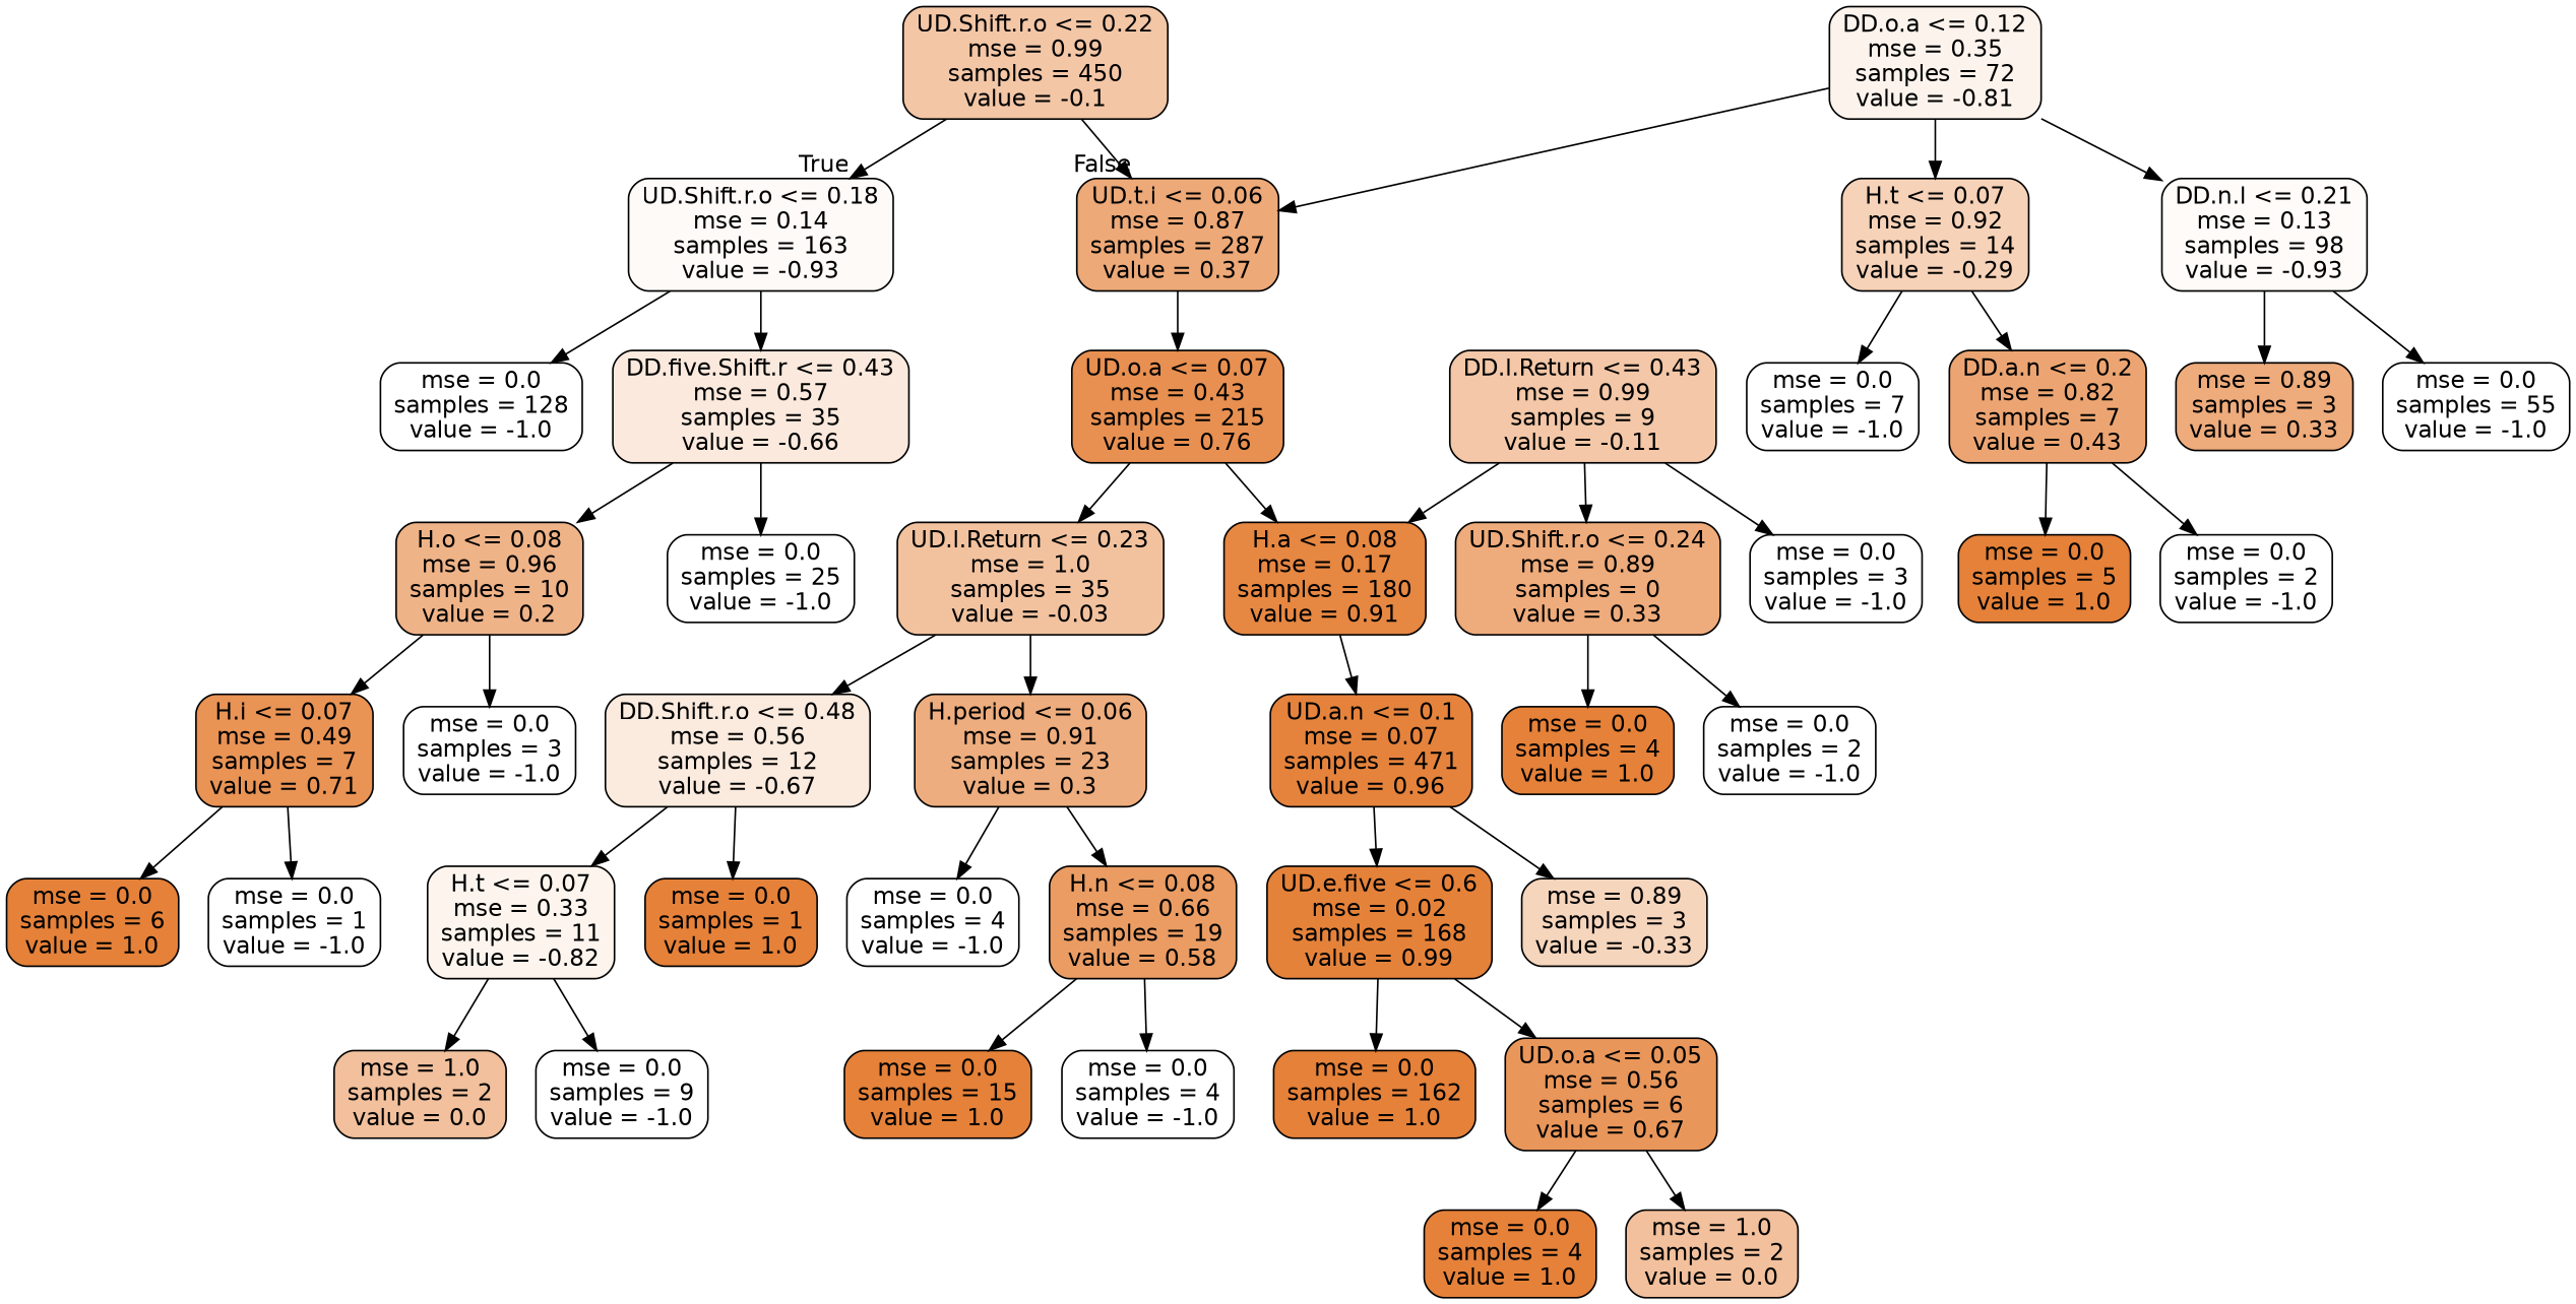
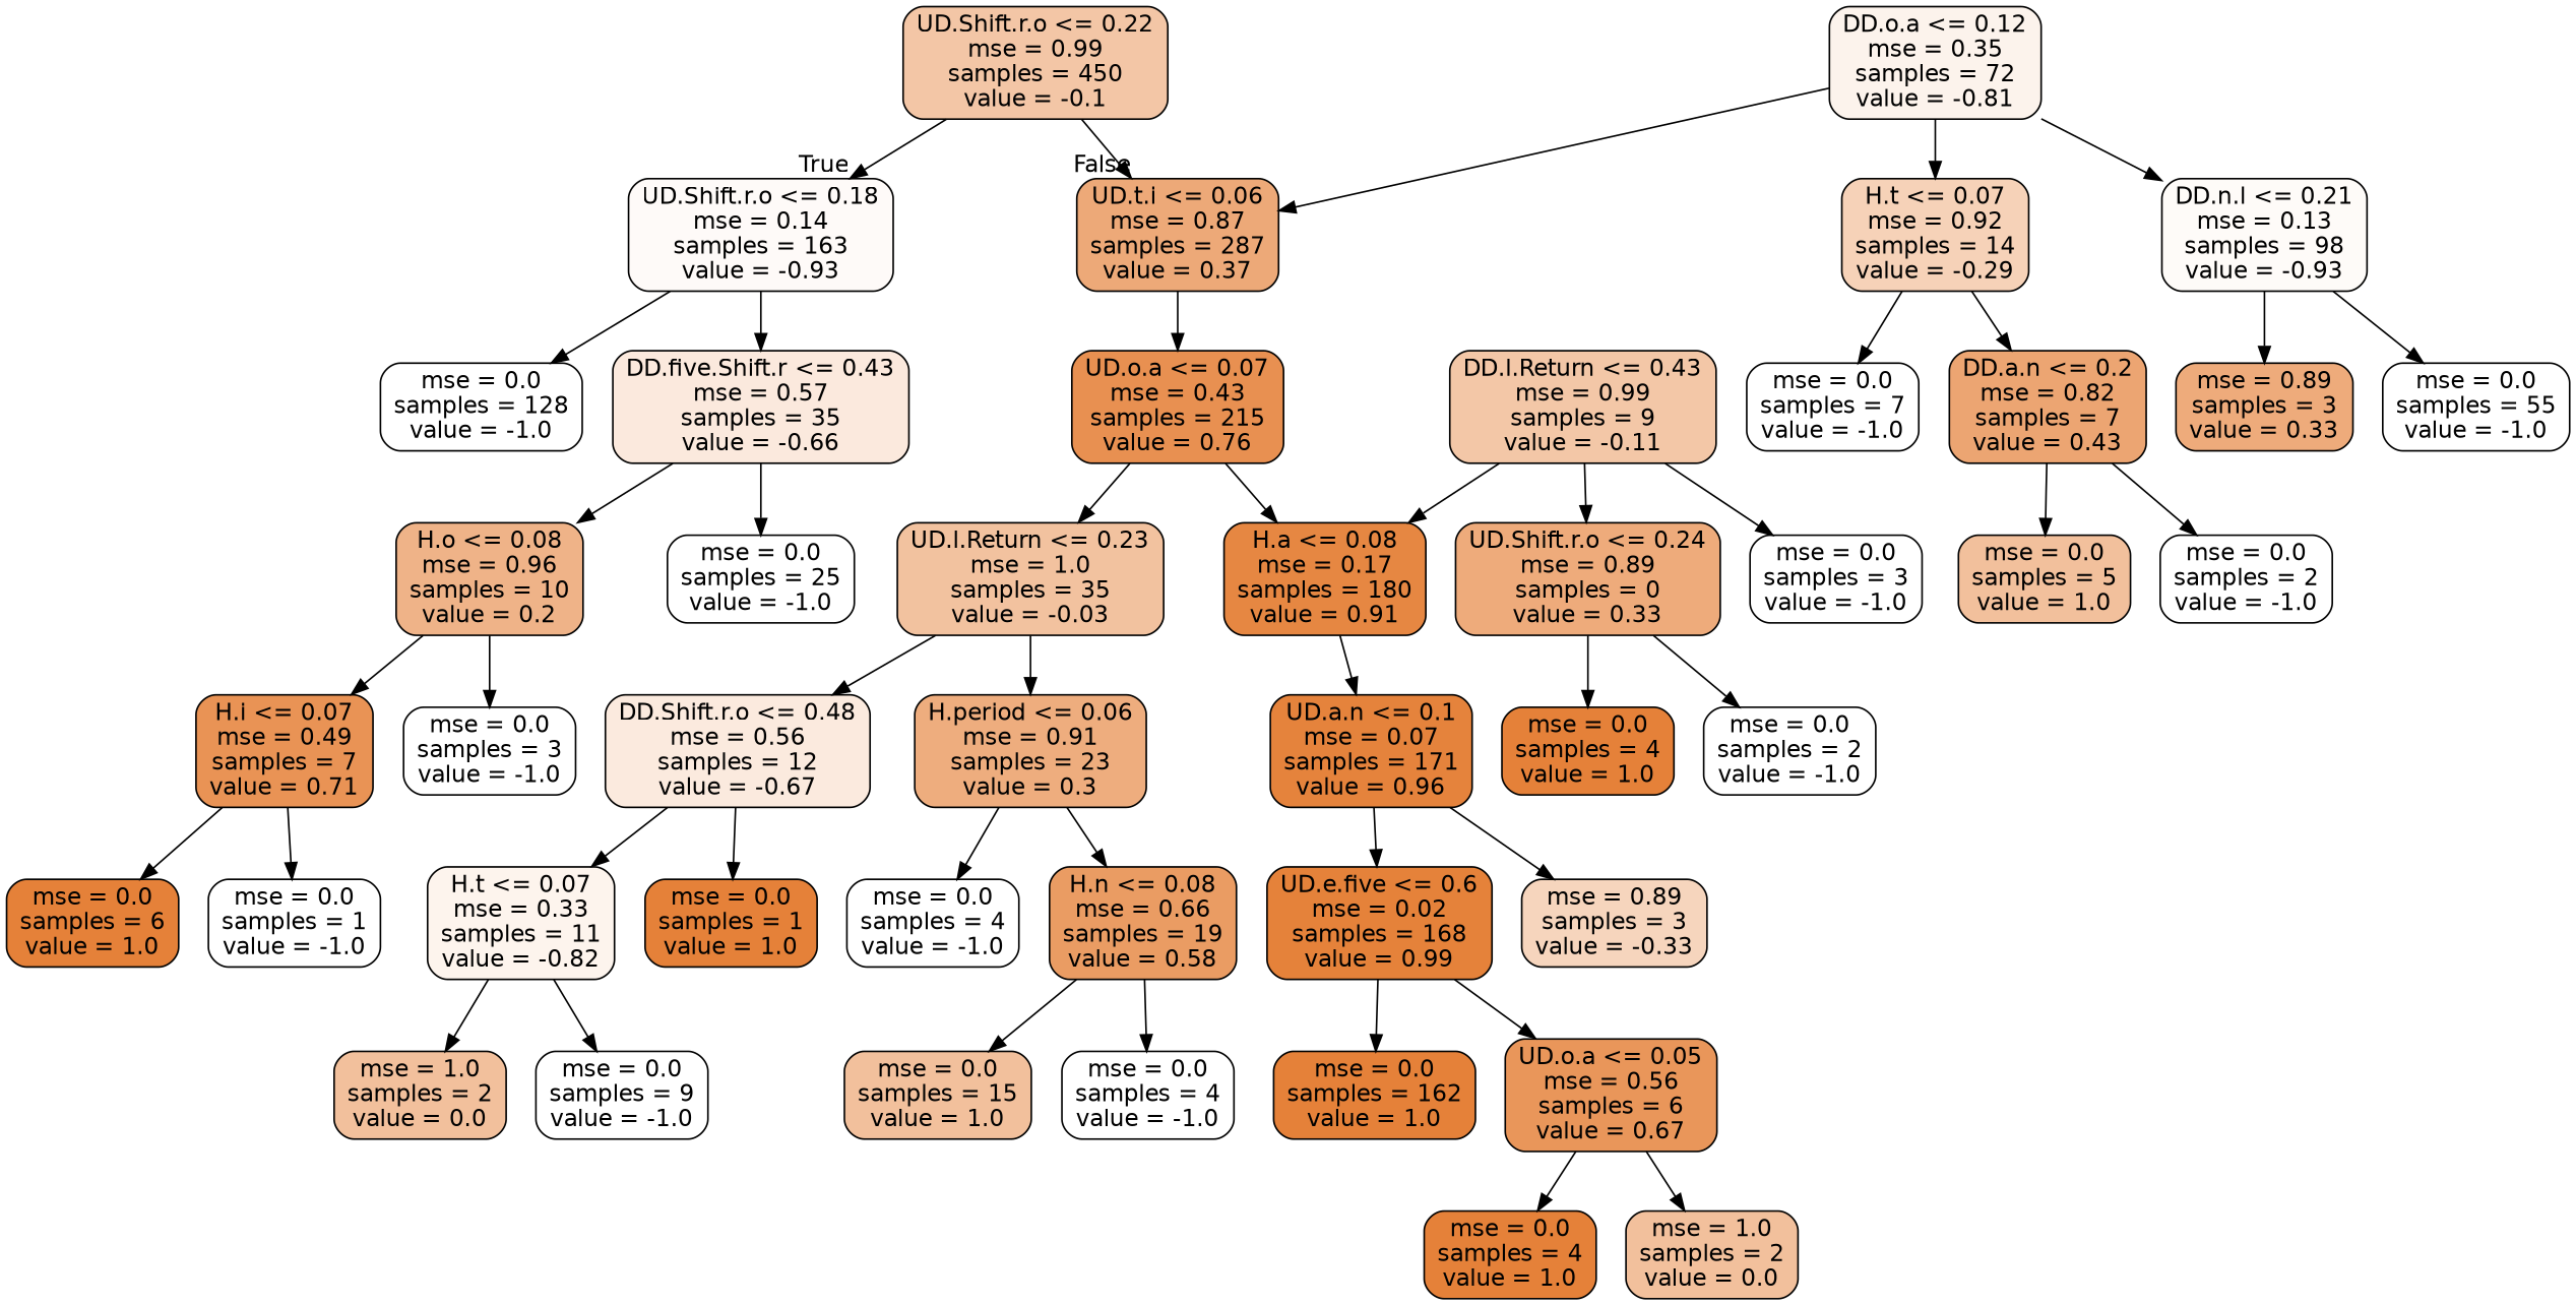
  digraph {
    node [color=black fillcolor="#ffffff" fontname=helvetica shape=box style="filled, rounded"]
    edge [fontname=helvetica]
    n1 [fillcolor="#f3c6a6" label="UD.Shift.r.o <= 0.22\nmse = 0.99\nsamples = 450\nvalue = -0.1"]
    n2 [fillcolor="#fefaf8" label="UD.Shift.r.o <= 0.18\nmse = 0.14\nsamples = 163\nvalue = -0.93"]
    n3 [fillcolor="#eda978" label="UD.t.i <= 0.06\nmse = 0.87\nsamples = 287\nvalue = 0.37"]
    n4 [label="mse = 0.0\nsamples = 128\nvalue = -1.0"]
    n5 [fillcolor="#fbe9dd" label="DD.five.Shift.r <= 0.43\nmse = 0.57\nsamples = 35\nvalue = -0.66"]
    n6 [fillcolor="#e89051" label="UD.o.a <= 0.07\nmse = 0.43\nsamples = 215\nvalue = 0.76"]
    n7 [fillcolor="#efb388" label="H.o <= 0.08\nmse = 0.96\nsamples = 10\nvalue = 0.2"]
    n8 [label="mse = 0.0\nsamples = 25\nvalue = -1.0"]
    n9 [label="mse = 0.0\nsamples = 3\nvalue = -1.0"]
    n10 [fillcolor="#e99355" label="H.i <= 0.07\nmse = 0.49\nsamples = 7\nvalue = 0.71"]
    n11 [fillcolor="#e58139" label="mse = 0.0\nsamples = 6\nvalue = 1.0"]
    n12 [label="mse = 0.0\nsamples = 1\nvalue = -1.0"]
    n13 [fillcolor="#e68742" label="H.a <= 0.08\nmse = 0.17\nsamples = 180\nvalue = 0.91"]
    n14 [fillcolor="#f2c29f" label="UD.l.Return <= 0.23\nmse = 1.0\nsamples = 35\nvalue = -0.03"]
    n15 [fillcolor="#fcf3ec" label="DD.o.a <= 0.12\nmse = 0.35\nsamples = 72\nvalue = -0.81"]
    n16 [fillcolor="#f6d2b8" label="H.t <= 0.07\nmse = 0.92\nsamples = 14\nvalue = -0.29"]
    n17 [fillcolor="#fefbf8" label="DD.n.l <= 0.21\nmse = 0.13\nsamples = 98\nvalue = -0.93"]
-   n18 [fillcolor="#e5833c" label="UD.a.n <= 0.1\nmse = 0.07\nsamples = 471\nvalue = 0.96"]
+   n18 [fillcolor="#e5833c" label="UD.a.n <= 0.1\nmse = 0.07\nsamples = 171\nvalue = 0.96"]
    n19 [fillcolor="#fbeade" label="DD.Shift.r.o <= 0.48\nmse = 0.56\nsamples = 12\nvalue = -0.67"]
    n20 [fillcolor="#eead7e" label="H.period <= 0.06\nmse = 0.91\nsamples = 23\nvalue = 0.3"]
    n21 [fillcolor="#f3c7a7" label="DD.l.Return <= 0.43\nmse = 0.99\nsamples = 9\nvalue = -0.11"]
    n22 [fillcolor="#eeab7b" label="UD.Shift.r.o <= 0.24\nmse = 0.89\nsamples = 0\nvalue = 0.33"]
    n23 [label="mse = 0.0\nsamples = 3\nvalue = -1.0"]
    n24 [fillcolor="#e5823a" label="UD.e.five <= 0.6\nmse = 0.02\nsamples = 168\nvalue = 0.99"]
    n25 [fillcolor="#f6d5bd" label="mse = 0.89\nsamples = 3\nvalue = -0.33"]
    n26 [label="mse = 0.0\nsamples = 2\nvalue = -1.0"]
    n27 [fillcolor="#e58139" label="mse = 0.0\nsamples = 4\nvalue = 1.0"]
    n28 [fillcolor="#e58139" label="mse = 0.0\nsamples = 162\nvalue = 1.0"]
    n29 [fillcolor="#e9965a" label="UD.o.a <= 0.05\nmse = 0.56\nsamples = 6\nvalue = 0.67"]
    n30 [fillcolor="#e58139" label="mse = 0.0\nsamples = 4\nvalue = 1.0"]
    n31 [fillcolor="#f2c09c" label="mse = 1.0\nsamples = 2\nvalue = 0.0"]
    n32 [fillcolor="#fdf4ed" label="H.t <= 0.07\nmse = 0.33\nsamples = 11\nvalue = -0.82"]
    n33 [fillcolor="#e58139" label="mse = 0.0\nsamples = 1\nvalue = 1.0"]
    n34 [label="mse = 0.0\nsamples = 4\nvalue = -1.0"]
    n35 [fillcolor="#ea9c63" label="H.n <= 0.08\nmse = 0.66\nsamples = 19\nvalue = 0.58"]
    n36 [fillcolor="#f2c09c" label="mse = 1.0\nsamples = 2\nvalue = 0.0"]
    n37 [label="mse = 0.0\nsamples = 9\nvalue = -1.0"]
-   n38 [fillcolor="#e58139" label="mse = 0.0\nsamples = 15\nvalue = 1.0"]
+   n38 [fillcolor="#f2c09c" label="mse = 0.0\nsamples = 15\nvalue = 1.0"]
    n39 [label="mse = 0.0\nsamples = 4\nvalue = -1.0"]
    n40 [label="mse = 0.0\nsamples = 7\nvalue = -1.0"]
    n41 [fillcolor="#eca572" label="DD.a.n <= 0.2\nmse = 0.82\nsamples = 7\nvalue = 0.43"]
    n42 [fillcolor="#eeab7b" label="mse = 0.89\nsamples = 3\nvalue = 0.33"]
    n43 [label="mse = 0.0\nsamples = 55\nvalue = -1.0"]
-   n44 [fillcolor="#e58139" label="mse = 0.0\nsamples = 5\nvalue = 1.0"]
+   n44 [fillcolor="#f2c09c" label="mse = 0.0\nsamples = 5\nvalue = 1.0"]
    n45 [label="mse = 0.0\nsamples = 2\nvalue = -1.0"]
    n1 -> n2 [headlabel=True labelangle=45 labeldistance=2.5]
    n1 -> n3 [headlabel=False labelangle=-45 labeldistance=2.5]
    n2 -> n4
    n2 -> n5
    n3 -> n6
    n5 -> n7
    n5 -> n8
    n6 -> n13
    n6 -> n14
    n7 -> n9
    n7 -> n10
    n10 -> n11
    n10 -> n12
    n13 -> n18
    n14 -> n19
    n14 -> n20
    n15 -> n3
    n15 -> n16
    n15 -> n17
    n16 -> n40
    n16 -> n41
    n17 -> n42
    n17 -> n43
    n18 -> n24
    n18 -> n25
    n19 -> n32
    n19 -> n33
    n20 -> n34
    n20 -> n35
    n21 -> n13
    n21 -> n22
    n21 -> n23
    n22 -> n26
    n22 -> n27
    n24 -> n28
    n24 -> n29
    n29 -> n30
    n29 -> n31
    n32 -> n36
    n32 -> n37
    n35 -> n38
    n35 -> n39
    n41 -> n44
    n41 -> n45
  }
